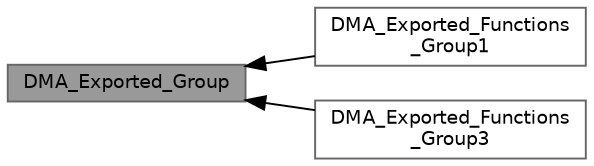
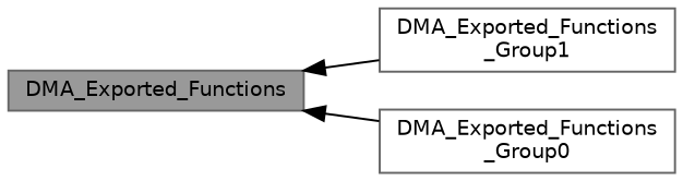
  digraph {
    rankdir=LR
    node [color=grey40 fillcolor=white fontname=Helvetica fontsize=10 shape=box style=filled]
    edge [dir=back fontname=Helvetica fontsize=10 labelfontname=Helvetica labelfontsize=10 shape=plaintext style=solid]
-   n1 [color=gray40 fillcolor=grey60 fontcolor=black height=0.2 label=DMA_Exported_Group width=0.4]
+   n1 [color=gray40 fillcolor=grey60 fontcolor=black height=0.2 label=DMA_Exported_Functions width=0.4]
    n2 [height=0.2 label="DMA_Exported_Functions\l_Group1" width=0.4]
-   n3 [height=0.2 label="DMA_Exported_Functions\l_Group3" width=0.4]
+   n3 [height=0.2 label="DMA_Exported_Functions\l_Group0" width=0.4]
    n1 -> n2
    n1 -> n3
  }
